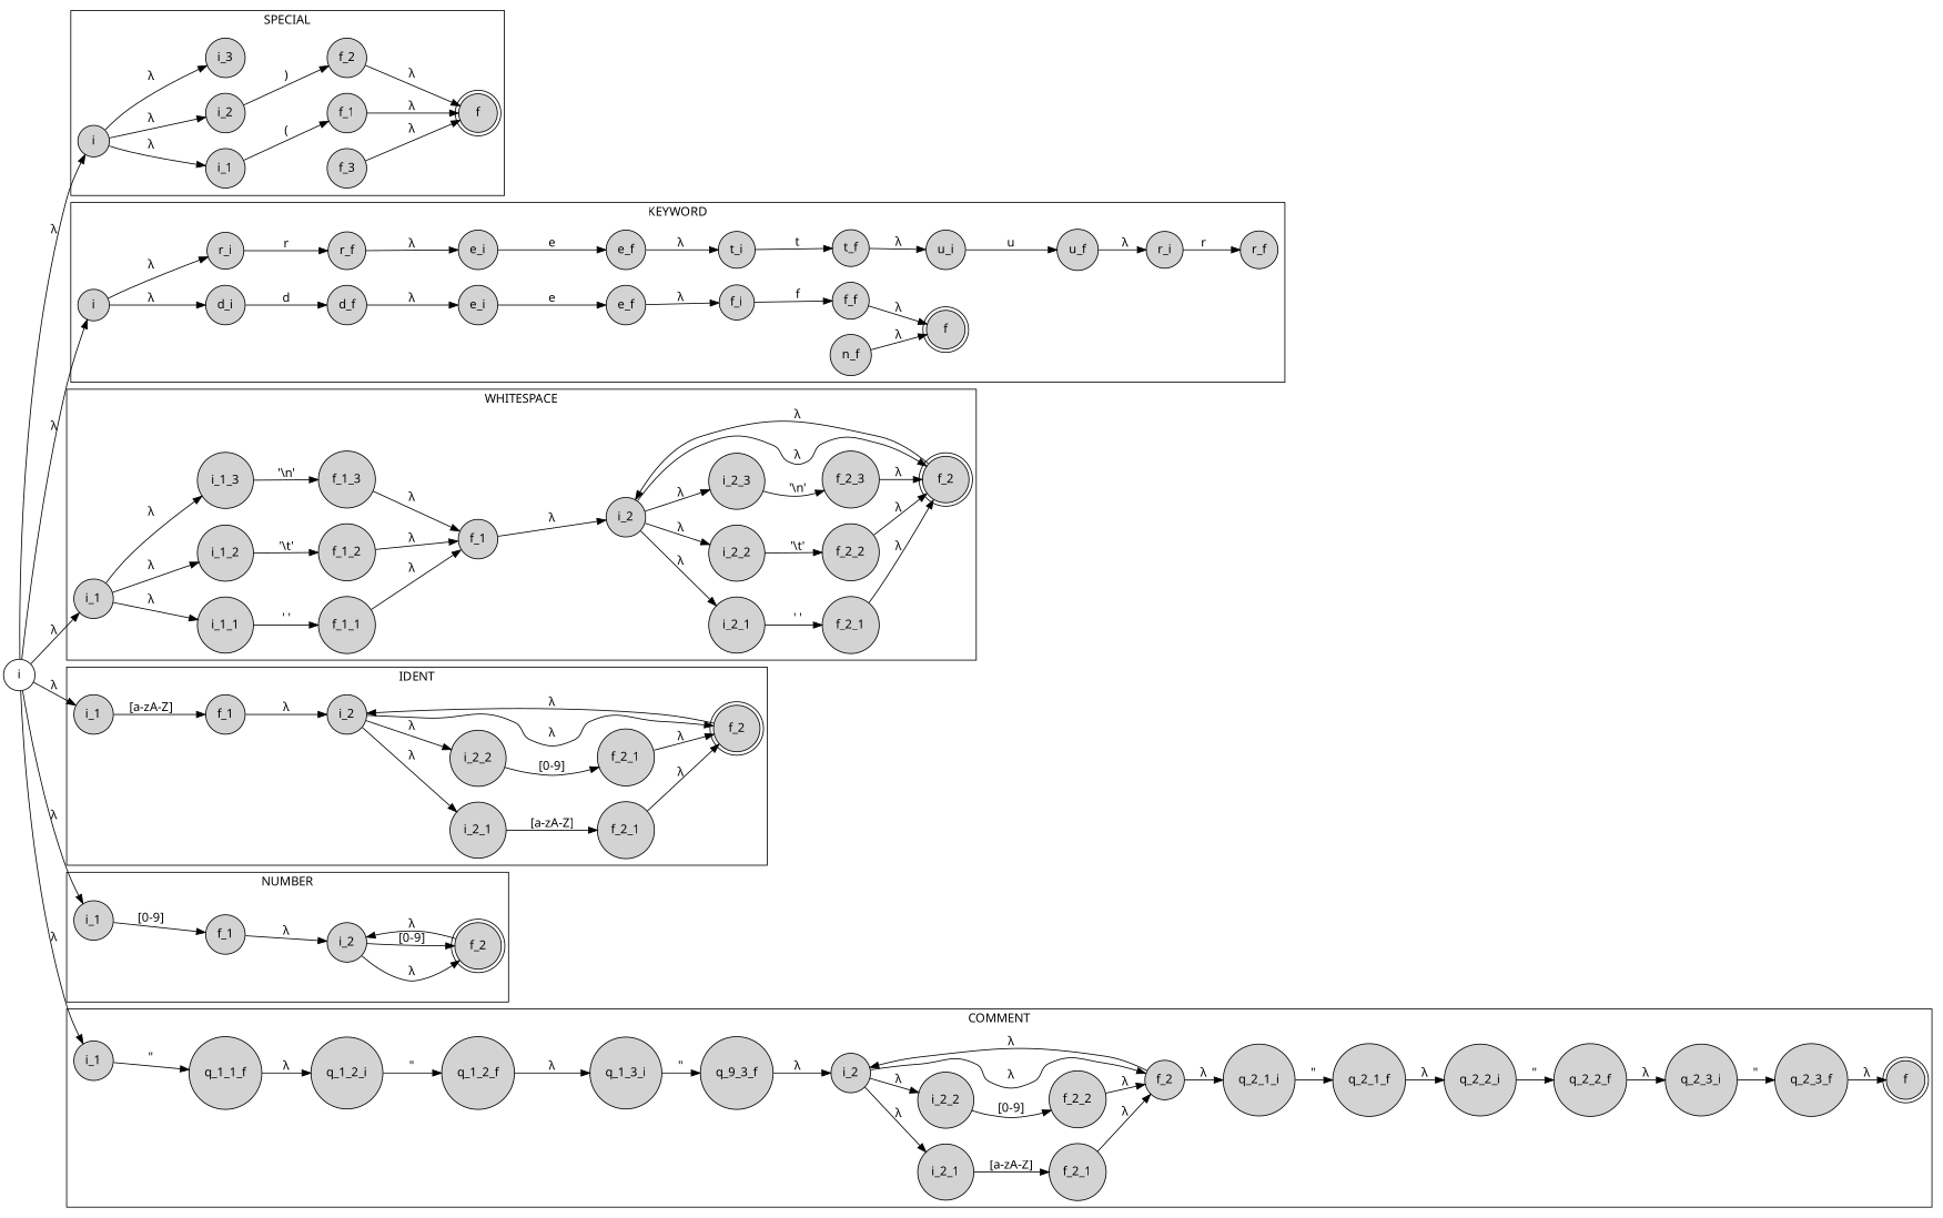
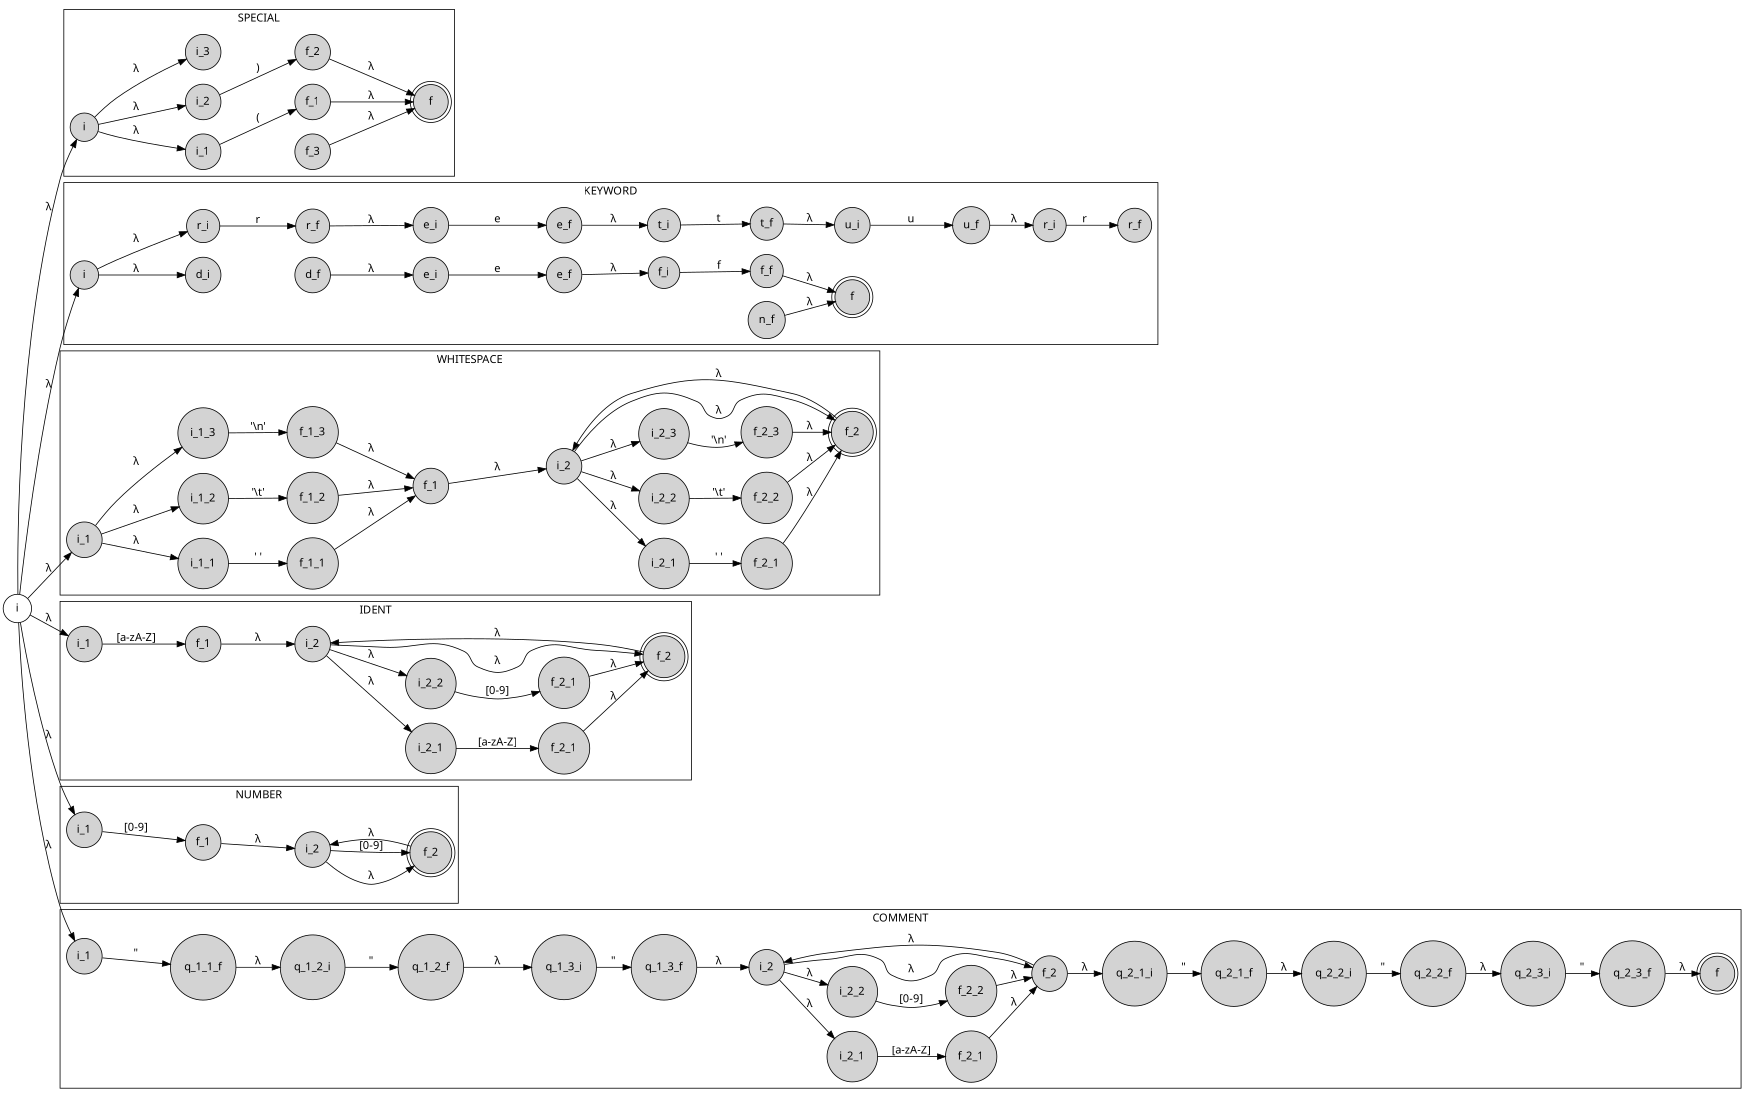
  digraph {
    fontname="Noto Sans"
    rankdir=LR
    node [fontname="Noto Sans" shape=circle style=filled]
    edge [fontname="Noto Sans"]
    n1 [label=i]
    n2 [label=i_1]
    n3 [label=i_2]
    n4 [label=i_3]
    n5 [label=f_1]
    n6 [label=f_2]
    n7 [label=f_3]
    n8 [label=f shape=doublecircle]
    n9 [label=i]
    n10 [label=d_i]
    n11 [label=r_i]
    n12 [label=d_f]
    n13 [label=e_i]
    n14 [label=e_f]
    n15 [label=f_i]
    n16 [label=f_f]
    n17 [label=f shape=doublecircle]
    n18 [label=r_f]
    n19 [label=e_i]
    n20 [label=e_f]
    n21 [label=t_i]
    n22 [label=t_f]
    n23 [label=u_i]
    n24 [label=u_f]
    n25 [label=r_i]
    n26 [label=r_f]
    n27 [label=n_f]
    n28 [label=i_1]
    n29 [label=i_1_1]
    n30 [label=i_1_2]
    n31 [label=i_1_3]
    n32 [label=f_1_1]
    n33 [label=f_1_2]
    n34 [label=f_1_3]
    n35 [label=f_1]
    n36 [label=i_2]
    n37 [label=i_2_1]
    n38 [label=i_2_2]
    n39 [label=i_2_3]
    n40 [label=f_2 shape=doublecircle]
    n41 [label=f_2_1]
    n42 [label=f_2_2]
    n43 [label=f_2_3]
    n44 [label=i_1]
    n45 [label=f_1]
    n46 [label=i_2]
    n47 [label=i_2_1]
    n48 [label=i_2_2]
    n49 [label=f_2 shape=doublecircle]
    n50 [label=f_2_1]
    n51 [label=f_2_1]
    n52 [label=i_1]
    n53 [label=f_1]
    n54 [label=i_2]
    n55 [label=f_2 shape=doublecircle]
    n56 [label=i_1]
    n57 [label=q_1_1_f]
    n58 [label=q_1_2_i]
    n59 [label=q_1_2_f]
    n60 [label=q_1_3_i]
-   n61 [label=q_9_3_f]
+   n61 [label=q_1_3_f]
    n62 [label=i_2]
    n63 [label=i_2_1]
    n64 [label=i_2_2]
    n65 [label=f_2]
    n66 [label=f_2_1]
    n67 [label=f_2_2]
    n68 [label=q_2_1_i]
    n69 [label=q_2_1_f]
    n70 [label=q_2_2_i]
    n71 [label=q_2_2_f]
    n72 [label=q_2_3_i]
    n73 [label=q_2_3_f]
    n74 [label=f shape=doublecircle]
    n75 [label=i style=""]
    subgraph cluster_1 {
      label=SPECIAL
      n1
      n2
      n3
      n4
      n5
      n6
      n7
      n8
    }
    subgraph cluster_2 {
      label=KEYWORD
      n9
      n10
      n11
      n12
      n13
      n14
      n15
      n16
      n17
      n18
      n19
      n20
      n21
      n22
      n23
      n24
      n25
      n26
      n27
    }
    subgraph cluster_3 {
      label=WHITESPACE
      n28
      n29
      n30
      n31
      n32
      n33
      n34
      n35
      n36
      n37
      n38
      n39
      n40
      n41
      n42
      n43
    }
    subgraph cluster_4 {
      label=IDENT
      n44
      n45
      n46
      n47
      n48
      n49
      n50
      n51
    }
    subgraph cluster_5 {
      label=NUMBER
      n52
      n53
      n54
      n55
    }
    subgraph cluster_6 {
      label=COMMENT
      n56
      n57
      n58
      n59
      n60
      n61
      n62
      n63
      n64
      n65
      n66
      n67
      n68
      n69
      n70
      n71
      n72
      n73
      n74
    }
    n1 -> n2 [label="&lambda;"]
    n1 -> n3 [label="&lambda;"]
    n1 -> n4 [label="&lambda;"]
    n2 -> n5 [label="("]
    n3 -> n6 [label=")"]
    n5 -> n8 [label="&lambda;"]
    n6 -> n8 [label="&lambda;"]
    n7 -> n8 [label="&lambda;"]
    n9 -> n10 [label="&lambda;"]
    n9 -> n11 [label="&lambda;"]
-   n10 -> n12 [label=d]
    n11 -> n18 [label=r]
    n12 -> n13 [label="&lambda;"]
    n13 -> n14 [label=e]
    n14 -> n15 [label="&lambda;"]
    n15 -> n16 [label=f]
    n16 -> n17 [label="&lambda;"]
    n18 -> n19 [label="&lambda;"]
    n19 -> n20 [label=e]
    n20 -> n21 [label="&lambda;"]
    n21 -> n22 [label=t]
    n22 -> n23 [label="&lambda;"]
    n23 -> n24 [label=u]
    n24 -> n25 [label="&lambda;"]
    n25 -> n26 [label=r]
    n27 -> n17 [label="&lambda;"]
    n28 -> n29 [label="&lambda;"]
    n28 -> n30 [label="&lambda;"]
    n28 -> n31 [label="&lambda;"]
    n29 -> n32 [label="'\ '"]
    n30 -> n33 [label="'\\t'"]
    n31 -> n34 [label="'\\n'"]
    n32 -> n35 [label="&lambda;"]
    n33 -> n35 [label="&lambda;"]
    n34 -> n35 [label="&lambda;"]
    n35 -> n36 [label="&lambda;"]
    n36 -> n37 [label="&lambda;"]
    n36 -> n38 [label="&lambda;"]
    n36 -> n39 [label="&lambda;"]
    n36 -> n40 [label="&lambda;"]
    n37 -> n41 [label="'\ '"]
    n38 -> n42 [label="'\\t'"]
    n39 -> n43 [label="'\\n'"]
    n40 -> n36 [label="&lambda;"]
    n41 -> n40 [label="&lambda;"]
    n42 -> n40 [label="&lambda;"]
    n43 -> n40 [label="&lambda;"]
    n44 -> n45 [label="[a-zA-Z]"]
    n45 -> n46 [label="&lambda;"]
    n46 -> n47 [label="&lambda;"]
    n46 -> n48 [label="&lambda;"]
    n46 -> n49 [label="&lambda;"]
    n47 -> n50 [label="[a-zA-Z]"]
    n48 -> n51 [label="[0-9]"]
    n49 -> n46 [label="&lambda;"]
    n50 -> n49 [label="&lambda;"]
    n51 -> n49 [label="&lambda;"]
    n52 -> n53 [label="[0-9]"]
    n53 -> n54 [label="&lambda;"]
    n54 -> n55 [label="&lambda;"]
    n54 -> n55 [label="[0-9]"]
    n55 -> n54 [label="&lambda;"]
    n56 -> n57 [label="\""]
    n57 -> n58 [label="&lambda;"]
    n58 -> n59 [label="\""]
    n59 -> n60 [label="&lambda;"]
    n60 -> n61 [label="\""]
    n61 -> n62 [label="&lambda;"]
    n62 -> n63 [label="&lambda;"]
    n62 -> n64 [label="&lambda;"]
    n62 -> n65 [label="&lambda;"]
    n63 -> n66 [label="[a-zA-Z]"]
    n64 -> n67 [label="[0-9]"]
    n65 -> n62 [label="&lambda;"]
    n65 -> n68 [label="&lambda;"]
    n66 -> n65 [label="&lambda;"]
    n67 -> n65 [label="&lambda;"]
    n68 -> n69 [label="\""]
    n69 -> n70 [label="&lambda;"]
    n70 -> n71 [label="\""]
    n71 -> n72 [label="&lambda;"]
    n72 -> n73 [label="\""]
    n73 -> n74 [label="&lambda;"]
    n75 -> n1 [label="&lambda;"]
    n75 -> n9 [label="&lambda;"]
    n75 -> n28 [label="&lambda;"]
    n75 -> n44 [label="&lambda;"]
    n75 -> n52 [label="&lambda;"]
    n75 -> n56 [label="&lambda;"]
  }
